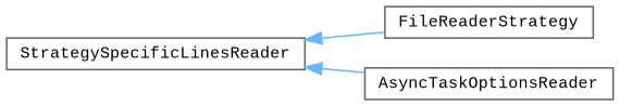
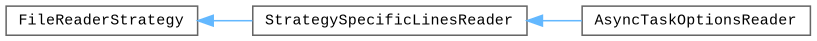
  digraph {
    fontname="Liberation Mono"
    rankdir=LR
    node [color=grey40 fillcolor=white fontname="Liberation Mono" fontsize=10 shape=box style=filled]
    edge [color=steelblue1 dir=back fontname="Liberation Mono" fontsize=10 labelfontname=Helvetica labelfontsize=10 style=solid]
    n1 [height=0.2 label=FileReaderStrategy width=0.4]
    n2 [height=0.2 label=StrategySpecificLinesReader width=0.4]
    n3 [height=0.2 label=AsyncTaskOptionsReader width=0.4]
-   n2 -> n1
+   n1 -> n2
    n2 -> n3
  }
